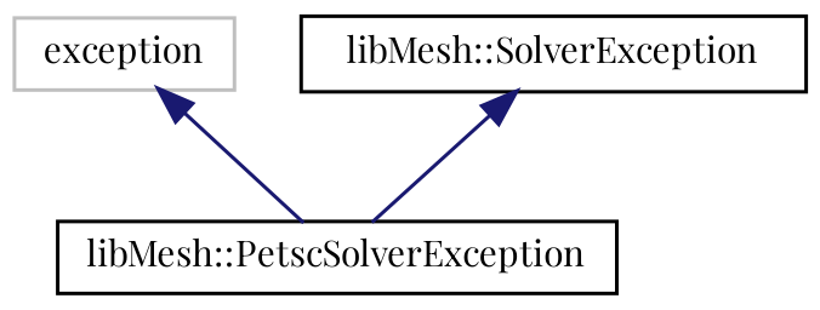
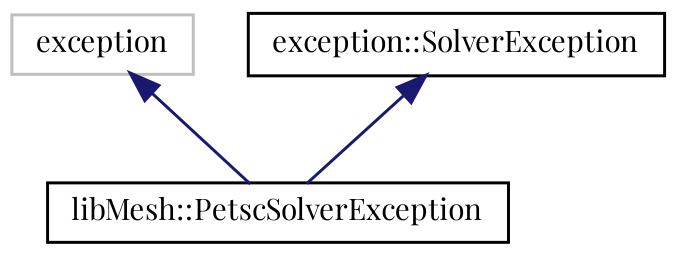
  digraph {
    fontname="Playfair Display"
    rankdir=TB
    node [color=black fillcolor=white fontname="Playfair Display" fontsize=10 shape=record style=filled]
    edge [color=midnightblue dir=back fontname="Playfair Display" fontsize=10 labelfontname=FreeSans labelfontsize=10 style=solid]
    n1 [color=grey75 height=0.2 label=exception width=0.4]
    n2 [height=0.2 label="libMesh::PetscSolverException" width=0.4]
-   n3 [height=0.2 label="libMesh::SolverException" width=0.4]
+   n3 [height=0.2 label="exception::SolverException" width=0.4]
    n1 -> n2
    n3 -> n2
  }
